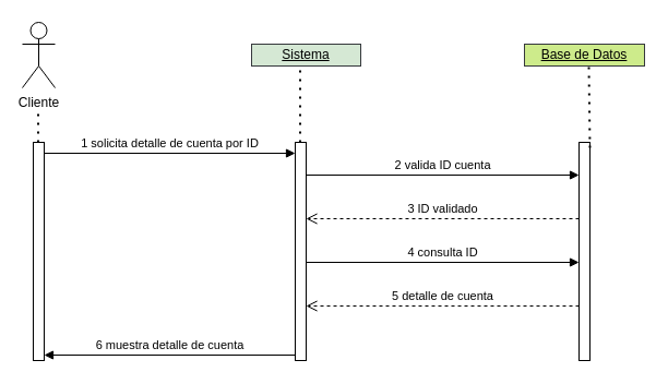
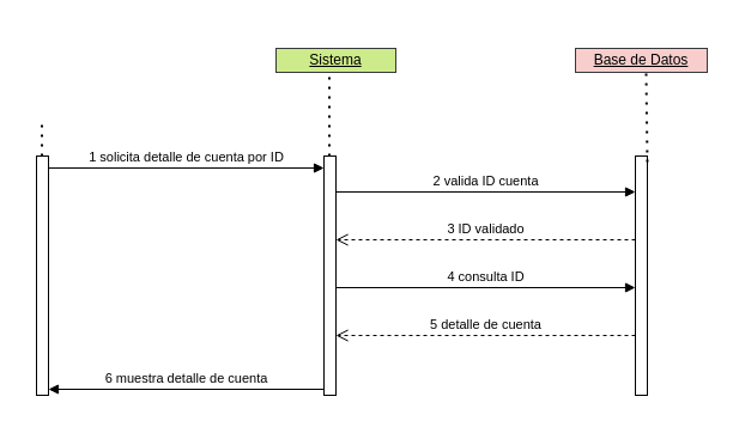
  <mxCell id="0" />
  <mxCell id="1" parent="0" />
- <mxCell id="2" value="&lt;u&gt;Sistema&lt;/u&gt;" style="html=1;whiteSpace=wrap;fillColor=#d5e8d4;strokeColor=#36393d;" vertex="1" parent="1"><mxGeometry x="230" y="40" width="100" height="20" as="geometry" /></mxCell>
- <mxCell id="3" value="&lt;u&gt;Base de Datos&lt;/u&gt;" style="html=1;whiteSpace=wrap;fillColor=#cdeb8b;strokeColor=#36393d;" vertex="1" parent="1"><mxGeometry x="480" y="40" width="110" height="20" as="geometry" /></mxCell>
- <mxCell id="4" value="Cliente" style="shape=umlActor;verticalLabelPosition=bottom;verticalAlign=top;html=1;outlineConnect=0;" vertex="1" parent="1"><mxGeometry x="20" y="20" width="30" height="60" as="geometry" /></mxCell>
+ <mxCell id="2" value="&lt;u&gt;Sistema&lt;/u&gt;" style="html=1;whiteSpace=wrap;fillColor=#cdeb8b;strokeColor=#36393d;" vertex="1" parent="1"><mxGeometry x="230" y="40" width="100" height="20" as="geometry" /></mxCell>
+ <mxCell id="3" value="&lt;u&gt;Base de Datos&lt;/u&gt;" style="html=1;whiteSpace=wrap;fillColor=#f8cecc;strokeColor=#36393d;" vertex="1" parent="1"><mxGeometry x="480" y="40" width="110" height="20" as="geometry" /></mxCell>
  <mxCell id="5" value="" style="html=1;points=[[0,0,0,0,5],[0,1,0,0,-5],[1,0,0,0,5],[1,1,0,0,-5]];perimeter=orthogonalPerimeter;outlineConnect=0;targetShapes=umlLifeline;portConstraint=eastwest;newEdgeStyle={&quot;curved&quot;:0,&quot;rounded&quot;:0};" vertex="1" parent="1"><mxGeometry x="30" y="130" width="10" height="200" as="geometry" /></mxCell>
  <mxCell id="6" value="" style="html=1;points=[[0,0,0,0,5],[0,1,0,0,-5],[1,0,0,0,5],[1,1,0,0,-5]];perimeter=orthogonalPerimeter;outlineConnect=0;targetShapes=umlLifeline;portConstraint=eastwest;newEdgeStyle={&quot;curved&quot;:0,&quot;rounded&quot;:0};" vertex="1" parent="1"><mxGeometry x="270" y="130" width="10" height="200" as="geometry" /></mxCell>
  <mxCell id="7" value="" style="html=1;points=[[0,0,0,0,5],[0,1,0,0,-5],[1,0,0,0,5],[1,1,0,0,-5]];perimeter=orthogonalPerimeter;outlineConnect=0;targetShapes=umlLifeline;portConstraint=eastwest;newEdgeStyle={&quot;curved&quot;:0,&quot;rounded&quot;:0};" vertex="1" parent="1"><mxGeometry x="530" y="130" width="10" height="200" as="geometry" /></mxCell>
  <mxCell id="8" value="1 solicita detalle de cuenta por ID" style="html=1;verticalAlign=bottom;endArrow=block;curved=0;rounded=0;" edge="1" parent="1" target="6"><mxGeometry width="80" relative="1" as="geometry"><mxPoint x="40" y="140" as="sourcePoint" /><mxPoint x="120" y="140" as="targetPoint" /></mxGeometry></mxCell>
  <mxCell id="9" value="2 valida ID cuenta" style="html=1;verticalAlign=bottom;endArrow=block;curved=0;rounded=0;" edge="1" parent="1"><mxGeometry width="80" relative="1" as="geometry"><mxPoint x="280" y="160" as="sourcePoint" /><mxPoint x="530" y="160" as="targetPoint" /></mxGeometry></mxCell>
  <mxCell id="10" value="3 ID validado" style="html=1;verticalAlign=bottom;endArrow=open;dashed=1;endSize=8;curved=0;rounded=0;" edge="1" parent="1" target="6"><mxGeometry relative="1" as="geometry"><mxPoint x="530" y="200" as="sourcePoint" /><mxPoint x="285" y="200" as="targetPoint" /></mxGeometry></mxCell>
  <mxCell id="11" value="4 consulta ID" style="html=1;verticalAlign=bottom;endArrow=block;curved=0;rounded=0;" edge="1" parent="1" source="6"><mxGeometry width="80" relative="1" as="geometry"><mxPoint x="285" y="240" as="sourcePoint" /><mxPoint x="530" y="240" as="targetPoint" /></mxGeometry></mxCell>
  <mxCell id="12" value="5 detalle de cuenta" style="html=1;verticalAlign=bottom;endArrow=open;dashed=1;endSize=8;curved=0;rounded=0;" edge="1" parent="1" target="6"><mxGeometry relative="1" as="geometry"><mxPoint x="530" y="280" as="sourcePoint" /><mxPoint x="285" y="280" as="targetPoint" /></mxGeometry></mxCell>
  <mxCell id="13" value="" style="endArrow=none;dashed=1;html=1;dashPattern=1 3;strokeWidth=2;rounded=0;entryX=0.5;entryY=1;entryDx=0;entryDy=0;" edge="1" parent="1" source="6"><mxGeometry width="50" height="50" relative="1" as="geometry"><mxPoint x="275" y="110" as="sourcePoint" /><mxPoint x="274.5" y="60" as="targetPoint" /></mxGeometry></mxCell>
  <mxCell id="14" value="" style="endArrow=none;dashed=1;html=1;dashPattern=1 3;strokeWidth=2;rounded=0;entryX=0.5;entryY=1;entryDx=0;entryDy=0;" edge="1" parent="1" source="5"><mxGeometry width="50" height="50" relative="1" as="geometry"><mxPoint x="34.5" y="175" as="sourcePoint" /><mxPoint x="34.5" y="100" as="targetPoint" /></mxGeometry></mxCell>
  <mxCell id="15" value="" style="endArrow=none;dashed=1;html=1;dashPattern=1 3;strokeWidth=2;rounded=0;entryX=0.5;entryY=1;entryDx=0;entryDy=0;exitX=1;exitY=0;exitDx=0;exitDy=5;exitPerimeter=0;" edge="1" parent="1" source="7"><mxGeometry width="50" height="50" relative="1" as="geometry"><mxPoint x="539" y="120" as="sourcePoint" /><mxPoint x="539" y="60" as="targetPoint" /></mxGeometry></mxCell>
  <mxCell id="16" value="6 muestra detalle de cuenta" style="html=1;verticalAlign=bottom;endArrow=block;curved=0;rounded=0;entryX=1;entryY=1;entryDx=0;entryDy=-5;entryPerimeter=0;" edge="1" parent="1" source="6" target="5"><mxGeometry width="80" relative="1" as="geometry"><mxPoint x="290" y="250" as="sourcePoint" /><mxPoint x="540" y="250" as="targetPoint" /></mxGeometry></mxCell>
